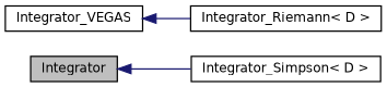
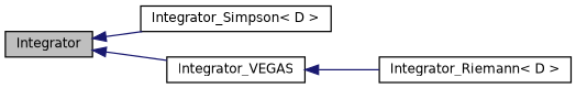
  digraph {
    rankdir=LR
    node [color=black fillcolor=white fontname=Helvetica fontsize=10 shape=record style=filled]
    edge [color=midnightblue dir=back fontname=Helvetica fontsize=10 labelfontname=Helvetica labelfontsize=10 style=solid]
    n1 [fillcolor=grey75 fontcolor=black height=0.2 label=Integrator width=0.4]
    n2 [height=0.2 label="Integrator_Simpson\< D \>" width=0.4]
    n3 [height=0.2 label=Integrator_VEGAS width=0.4]
    n4 [height=0.2 label="Integrator_Riemann\< D \>" width=0.4]
    n1 -> n2
+   n1 -> n3
    n3 -> n4
  }
